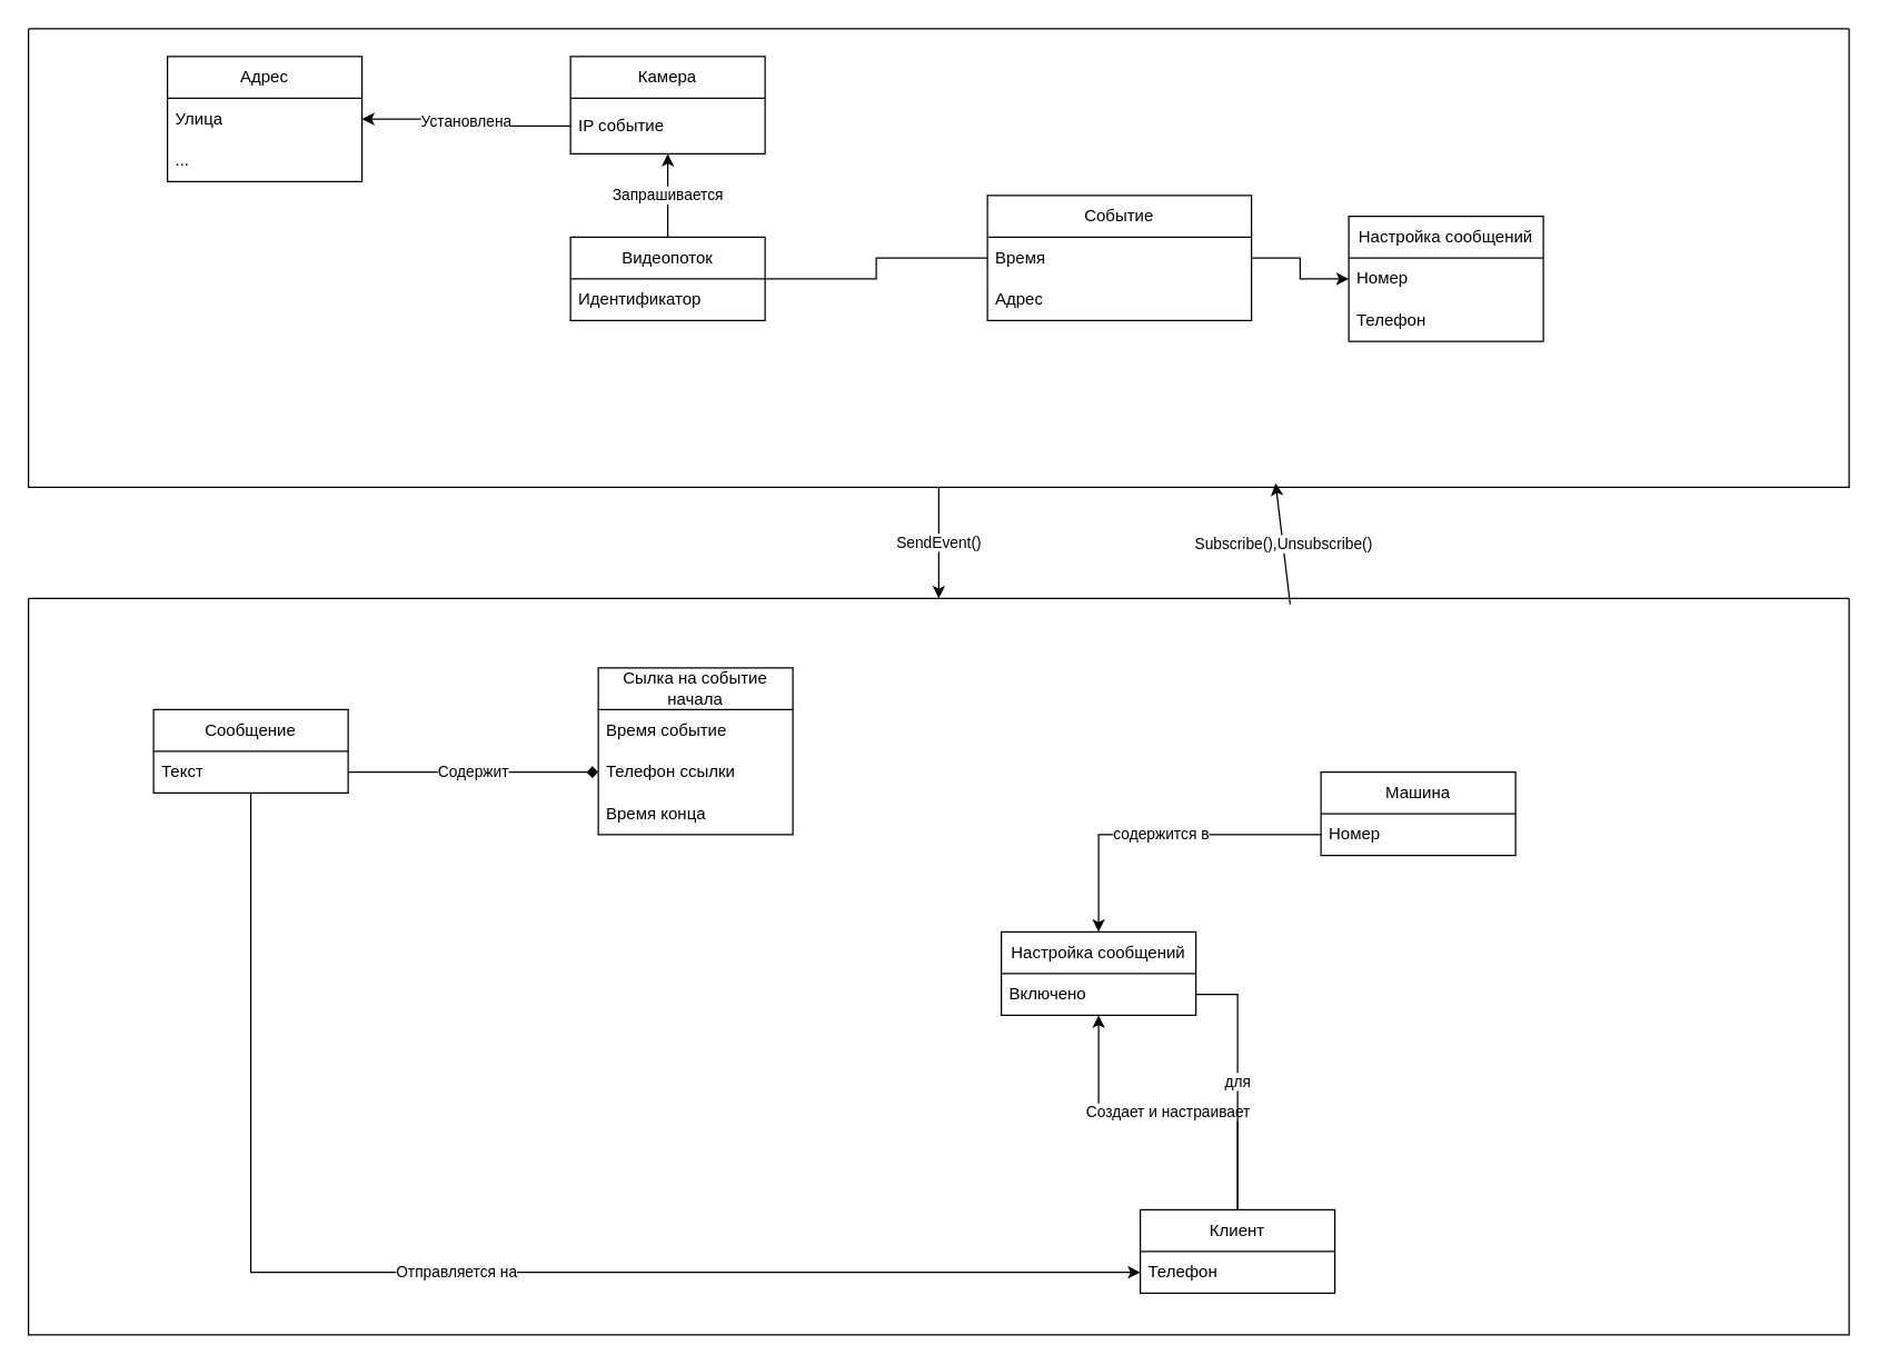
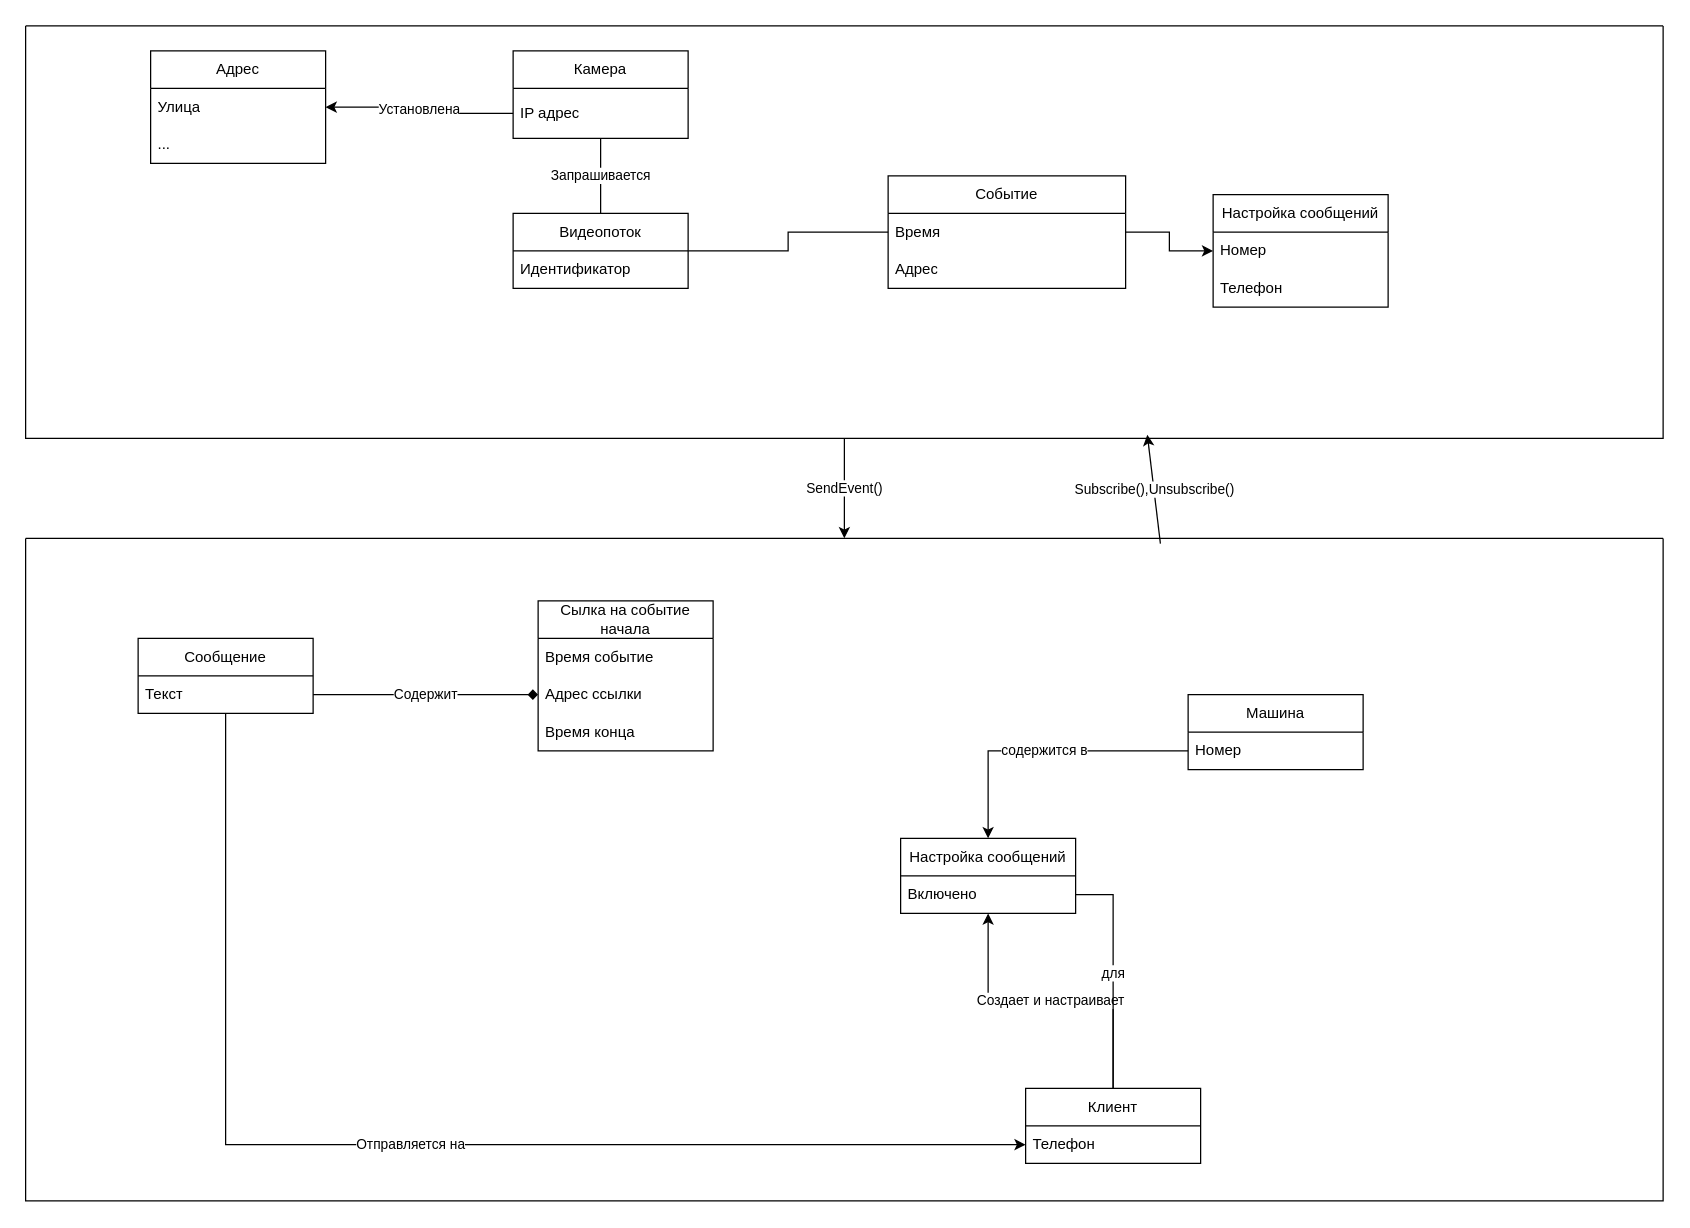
  <mxCell id="0" />
  <mxCell id="1" parent="0" />
  <mxCell id="2" value="Создает и настраивает" style="edgeStyle=orthogonalEdgeStyle;rounded=0;orthogonalLoop=1;jettySize=auto;html=1;" parent="1" source="3" target="13" edge="1"><mxGeometry relative="1" as="geometry" /></mxCell>
  <mxCell id="3" value="Клиент" style="swimlane;fontStyle=0;childLayout=stackLayout;horizontal=1;startSize=30;horizontalStack=0;resizeParent=1;resizeParentMax=0;resizeLast=0;collapsible=1;marginBottom=0;whiteSpace=wrap;html=1;" parent="1" vertex="1"><mxGeometry x="820" y="870" width="140" height="60" as="geometry" /></mxCell>
  <mxCell id="4" value="Телефон" style="text;strokeColor=none;fillColor=none;align=left;verticalAlign=middle;spacingLeft=4;spacingRight=4;overflow=hidden;points=[[0,0.5],[1,0.5]];portConstraint=eastwest;rotatable=0;whiteSpace=wrap;html=1;" parent="3" vertex="1"><mxGeometry y="30" width="140" height="30" as="geometry" /></mxCell>
  <mxCell id="5" value="Отправляется на" style="edgeStyle=orthogonalEdgeStyle;rounded=0;orthogonalLoop=1;jettySize=auto;html=1;" parent="1" source="6" target="4" edge="1"><mxGeometry relative="1" as="geometry" /></mxCell>
  <mxCell id="6" value="Сообщение" style="swimlane;fontStyle=0;childLayout=stackLayout;horizontal=1;startSize=30;horizontalStack=0;resizeParent=1;resizeParentMax=0;resizeLast=0;collapsible=1;marginBottom=0;whiteSpace=wrap;html=1;" parent="1" vertex="1"><mxGeometry x="110" y="510" width="140" height="60" as="geometry" /></mxCell>
  <mxCell id="7" value="Текст" style="text;strokeColor=none;fillColor=none;align=left;verticalAlign=middle;spacingLeft=4;spacingRight=4;overflow=hidden;points=[[0,0.5],[1,0.5]];portConstraint=eastwest;rotatable=0;whiteSpace=wrap;html=1;" parent="6" vertex="1"><mxGeometry y="30" width="140" height="30" as="geometry" /></mxCell>
  <mxCell id="8" value="Сылка на событие начала" style="swimlane;fontStyle=0;childLayout=stackLayout;horizontal=1;startSize=30;horizontalStack=0;resizeParent=1;resizeParentMax=0;resizeLast=0;collapsible=1;marginBottom=0;whiteSpace=wrap;html=1;" parent="1" vertex="1"><mxGeometry x="430" y="480" width="140" height="120" as="geometry" /></mxCell>
  <mxCell id="9" value="Время событие" style="text;strokeColor=none;fillColor=none;align=left;verticalAlign=middle;spacingLeft=4;spacingRight=4;overflow=hidden;points=[[0,0.5],[1,0.5]];portConstraint=eastwest;rotatable=0;whiteSpace=wrap;html=1;" parent="8" vertex="1"><mxGeometry y="30" width="140" height="30" as="geometry" /></mxCell>
- <mxCell id="10" value="Телефон ссылки" style="text;strokeColor=none;fillColor=none;align=left;verticalAlign=middle;spacingLeft=4;spacingRight=4;overflow=hidden;points=[[0,0.5],[1,0.5]];portConstraint=eastwest;rotatable=0;whiteSpace=wrap;html=1;" parent="8" vertex="1"><mxGeometry y="60" width="140" height="30" as="geometry" /></mxCell>
+ <mxCell id="10" value="Адрес ссылки" style="text;strokeColor=none;fillColor=none;align=left;verticalAlign=middle;spacingLeft=4;spacingRight=4;overflow=hidden;points=[[0,0.5],[1,0.5]];portConstraint=eastwest;rotatable=0;whiteSpace=wrap;html=1;" parent="8" vertex="1"><mxGeometry y="60" width="140" height="30" as="geometry" /></mxCell>
  <mxCell id="11" value="Время конца" style="text;strokeColor=none;fillColor=none;align=left;verticalAlign=middle;spacingLeft=4;spacingRight=4;overflow=hidden;points=[[0,0.5],[1,0.5]];portConstraint=eastwest;rotatable=0;whiteSpace=wrap;html=1;" parent="8" vertex="1"><mxGeometry y="90" width="140" height="30" as="geometry" /></mxCell>
  <mxCell id="12" value="Содержит" style="edgeStyle=orthogonalEdgeStyle;rounded=0;orthogonalLoop=1;jettySize=auto;html=1;endArrow=diamond;" parent="1" source="7" target="10" edge="1"><mxGeometry relative="1" as="geometry" /></mxCell>
  <mxCell id="13" value="Настройка сообщений" style="swimlane;fontStyle=0;childLayout=stackLayout;horizontal=1;startSize=30;horizontalStack=0;resizeParent=1;resizeParentMax=0;resizeLast=0;collapsible=1;marginBottom=0;whiteSpace=wrap;html=1;" parent="1" vertex="1"><mxGeometry x="720" y="670" width="140" height="60" as="geometry" /></mxCell>
  <mxCell id="14" value="Включено" style="text;strokeColor=none;fillColor=none;align=left;verticalAlign=middle;spacingLeft=4;spacingRight=4;overflow=hidden;points=[[0,0.5],[1,0.5]];portConstraint=eastwest;rotatable=0;whiteSpace=wrap;html=1;" parent="13" vertex="1"><mxGeometry y="30" width="140" height="30" as="geometry" /></mxCell>
  <mxCell id="15" value="содержится в" style="edgeStyle=orthogonalEdgeStyle;rounded=0;orthogonalLoop=1;jettySize=auto;html=1;" parent="1" source="19" target="13" edge="1"><mxGeometry relative="1" as="geometry" /></mxCell>
  <mxCell id="16" value="для" style="edgeStyle=orthogonalEdgeStyle;rounded=0;orthogonalLoop=1;jettySize=auto;html=1;endArrow=none;" parent="1" source="14" target="3" edge="1"><mxGeometry relative="1" as="geometry" /></mxCell>
  <mxCell id="17" value="" style="swimlane;startSize=0;" parent="1" vertex="1"><mxGeometry x="20" y="430" width="1310" height="530" as="geometry" /></mxCell>
  <mxCell id="18" value="Машина" style="swimlane;fontStyle=0;childLayout=stackLayout;horizontal=1;startSize=30;horizontalStack=0;resizeParent=1;resizeParentMax=0;resizeLast=0;collapsible=1;marginBottom=0;whiteSpace=wrap;html=1;" parent="17" vertex="1"><mxGeometry x="930" y="125" width="140" height="60" as="geometry" /></mxCell>
  <mxCell id="19" value="Номер" style="text;strokeColor=none;fillColor=none;align=left;verticalAlign=middle;spacingLeft=4;spacingRight=4;overflow=hidden;points=[[0,0.5],[1,0.5]];portConstraint=eastwest;rotatable=0;whiteSpace=wrap;html=1;" parent="18" vertex="1"><mxGeometry y="30" width="140" height="30" as="geometry" /></mxCell>
  <mxCell id="20" value="SendEvent()" style="rounded=0;orthogonalLoop=1;jettySize=auto;html=1;" edge="1" parent="1" source="21" target="17"><mxGeometry relative="1" as="geometry" /></mxCell>
  <mxCell id="21" value="" style="swimlane;startSize=0;" parent="1" vertex="1"><mxGeometry x="20" y="20" width="1310" height="330" as="geometry" /></mxCell>
  <mxCell id="22" value="Адрес" style="swimlane;fontStyle=0;childLayout=stackLayout;horizontal=1;startSize=30;horizontalStack=0;resizeParent=1;resizeParentMax=0;resizeLast=0;collapsible=1;marginBottom=0;whiteSpace=wrap;html=1;" parent="21" vertex="1"><mxGeometry x="100" y="20" width="140" height="90" as="geometry" /></mxCell>
  <mxCell id="23" value="Улица" style="text;strokeColor=none;fillColor=none;align=left;verticalAlign=middle;spacingLeft=4;spacingRight=4;overflow=hidden;points=[[0,0.5],[1,0.5]];portConstraint=eastwest;rotatable=0;whiteSpace=wrap;html=1;" parent="22" vertex="1"><mxGeometry y="30" width="140" height="30" as="geometry" /></mxCell>
  <mxCell id="24" value="..." style="text;strokeColor=none;fillColor=none;align=left;verticalAlign=middle;spacingLeft=4;spacingRight=4;overflow=hidden;points=[[0,0.5],[1,0.5]];portConstraint=eastwest;rotatable=0;whiteSpace=wrap;html=1;" parent="22" vertex="1"><mxGeometry y="60" width="140" height="30" as="geometry" /></mxCell>
- <mxCell id="25" value="Запрашивается" style="edgeStyle=orthogonalEdgeStyle;rounded=0;orthogonalLoop=1;jettySize=auto;html=1;" parent="21" source="27" target="29" edge="1"><mxGeometry relative="1" as="geometry" /></mxCell>
+ <mxCell id="25" value="Запрашивается" style="edgeStyle=orthogonalEdgeStyle;rounded=0;orthogonalLoop=1;jettySize=auto;html=1;endArrow=none;" parent="21" source="27" target="29" edge="1"><mxGeometry relative="1" as="geometry" /></mxCell>
  <mxCell id="26" style="edgeStyle=orthogonalEdgeStyle;rounded=0;orthogonalLoop=1;jettySize=auto;html=1;endArrow=none;" edge="1" parent="21" source="27" target="32"><mxGeometry relative="1" as="geometry" /></mxCell>
  <mxCell id="27" value="Видеопоток" style="swimlane;fontStyle=0;childLayout=stackLayout;horizontal=1;startSize=30;horizontalStack=0;resizeParent=1;resizeParentMax=0;resizeLast=0;collapsible=1;marginBottom=0;whiteSpace=wrap;html=1;" parent="21" vertex="1"><mxGeometry x="390" y="150" width="140" height="60" as="geometry" /></mxCell>
  <mxCell id="28" value="Идентификатор" style="text;strokeColor=none;fillColor=none;align=left;verticalAlign=middle;spacingLeft=4;spacingRight=4;overflow=hidden;points=[[0,0.5],[1,0.5]];portConstraint=eastwest;rotatable=0;whiteSpace=wrap;html=1;" parent="27" vertex="1"><mxGeometry y="30" width="140" height="30" as="geometry" /></mxCell>
  <mxCell id="29" value="Камера" style="swimlane;fontStyle=0;childLayout=stackLayout;horizontal=1;startSize=30;horizontalStack=0;resizeParent=1;resizeParentMax=0;resizeLast=0;collapsible=1;marginBottom=0;whiteSpace=wrap;html=1;" parent="21" vertex="1"><mxGeometry x="390" y="20" width="140" height="70" as="geometry" /></mxCell>
- <mxCell id="30" value="IP событие" style="text;strokeColor=none;fillColor=none;align=left;verticalAlign=middle;spacingLeft=4;spacingRight=4;overflow=hidden;points=[[0,0.5],[1,0.5]];portConstraint=eastwest;rotatable=0;whiteSpace=wrap;html=1;" parent="29" vertex="1"><mxGeometry y="30" width="140" height="40" as="geometry" /></mxCell>
+ <mxCell id="30" value="IP адрес" style="text;strokeColor=none;fillColor=none;align=left;verticalAlign=middle;spacingLeft=4;spacingRight=4;overflow=hidden;points=[[0,0.5],[1,0.5]];portConstraint=eastwest;rotatable=0;whiteSpace=wrap;html=1;" parent="29" vertex="1"><mxGeometry y="30" width="140" height="40" as="geometry" /></mxCell>
  <mxCell id="31" value="Установлена" style="edgeStyle=orthogonalEdgeStyle;rounded=0;orthogonalLoop=1;jettySize=auto;html=1;" parent="21" source="30" target="22" edge="1"><mxGeometry relative="1" as="geometry" /></mxCell>
  <mxCell id="32" value="Событие" style="swimlane;fontStyle=0;childLayout=stackLayout;horizontal=1;startSize=30;horizontalStack=0;resizeParent=1;resizeParentMax=0;resizeLast=0;collapsible=1;marginBottom=0;whiteSpace=wrap;html=1;" parent="21" vertex="1"><mxGeometry x="690" y="120" width="190" height="90" as="geometry" /></mxCell>
  <mxCell id="33" value="Время" style="text;strokeColor=none;fillColor=none;align=left;verticalAlign=middle;spacingLeft=4;spacingRight=4;overflow=hidden;points=[[0,0.5],[1,0.5]];portConstraint=eastwest;rotatable=0;whiteSpace=wrap;html=1;" parent="32" vertex="1"><mxGeometry y="30" width="190" height="30" as="geometry" /></mxCell>
  <mxCell id="34" value="Адрес" style="text;strokeColor=none;fillColor=none;align=left;verticalAlign=middle;spacingLeft=4;spacingRight=4;overflow=hidden;points=[[0,0.5],[1,0.5]];portConstraint=eastwest;rotatable=0;whiteSpace=wrap;html=1;" parent="32" vertex="1"><mxGeometry y="60" width="190" height="30" as="geometry" /></mxCell>
  <mxCell id="35" value="Настройка сообщений" style="swimlane;fontStyle=0;childLayout=stackLayout;horizontal=1;startSize=30;horizontalStack=0;resizeParent=1;resizeParentMax=0;resizeLast=0;collapsible=1;marginBottom=0;whiteSpace=wrap;html=1;" vertex="1" parent="21"><mxGeometry x="950" y="135" width="140" height="90" as="geometry" /></mxCell>
  <mxCell id="36" value="Номер" style="text;strokeColor=none;fillColor=none;align=left;verticalAlign=middle;spacingLeft=4;spacingRight=4;overflow=hidden;points=[[0,0.5],[1,0.5]];portConstraint=eastwest;rotatable=0;whiteSpace=wrap;html=1;" vertex="1" parent="35"><mxGeometry y="30" width="140" height="30" as="geometry" /></mxCell>
  <mxCell id="37" value="Телефон" style="text;strokeColor=none;fillColor=none;align=left;verticalAlign=middle;spacingLeft=4;spacingRight=4;overflow=hidden;points=[[0,0.5],[1,0.5]];portConstraint=eastwest;rotatable=0;whiteSpace=wrap;html=1;" vertex="1" parent="35"><mxGeometry y="60" width="140" height="30" as="geometry" /></mxCell>
  <mxCell id="38" style="edgeStyle=orthogonalEdgeStyle;rounded=0;orthogonalLoop=1;jettySize=auto;html=1;" edge="1" parent="21" source="33" target="35"><mxGeometry relative="1" as="geometry" /></mxCell>
  <mxCell id="39" value="Subscribe(),Unsubscribe()" style="rounded=0;orthogonalLoop=1;jettySize=auto;html=1;exitX=0.693;exitY=0.008;exitDx=0;exitDy=0;entryX=0.685;entryY=0.991;entryDx=0;entryDy=0;entryPerimeter=0;exitPerimeter=0;" edge="1" parent="1" source="17" target="21"><mxGeometry relative="1" as="geometry" /></mxCell>
